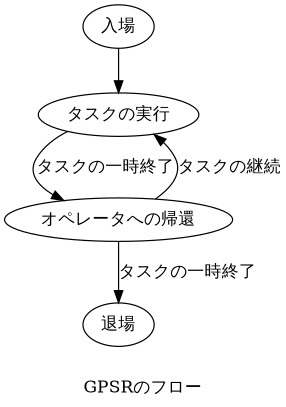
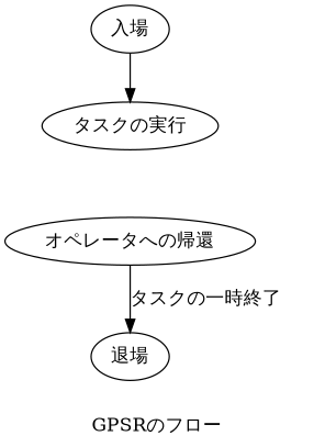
  digraph {
    label="GPSRのフロー"
    "入場"
    "タスクの実行"
    "オペレータへの帰還"
    "退場"
    "入場" -> "タスクの実行"
-   "タスクの実行" -> "オペレータへの帰還" [label="タスクの一時終了"]
-   "オペレータへの帰還" -> "タスクの実行" [label="タスクの継続"]
    "オペレータへの帰還" -> "退場" [label="タスクの一時終了"]
  }
